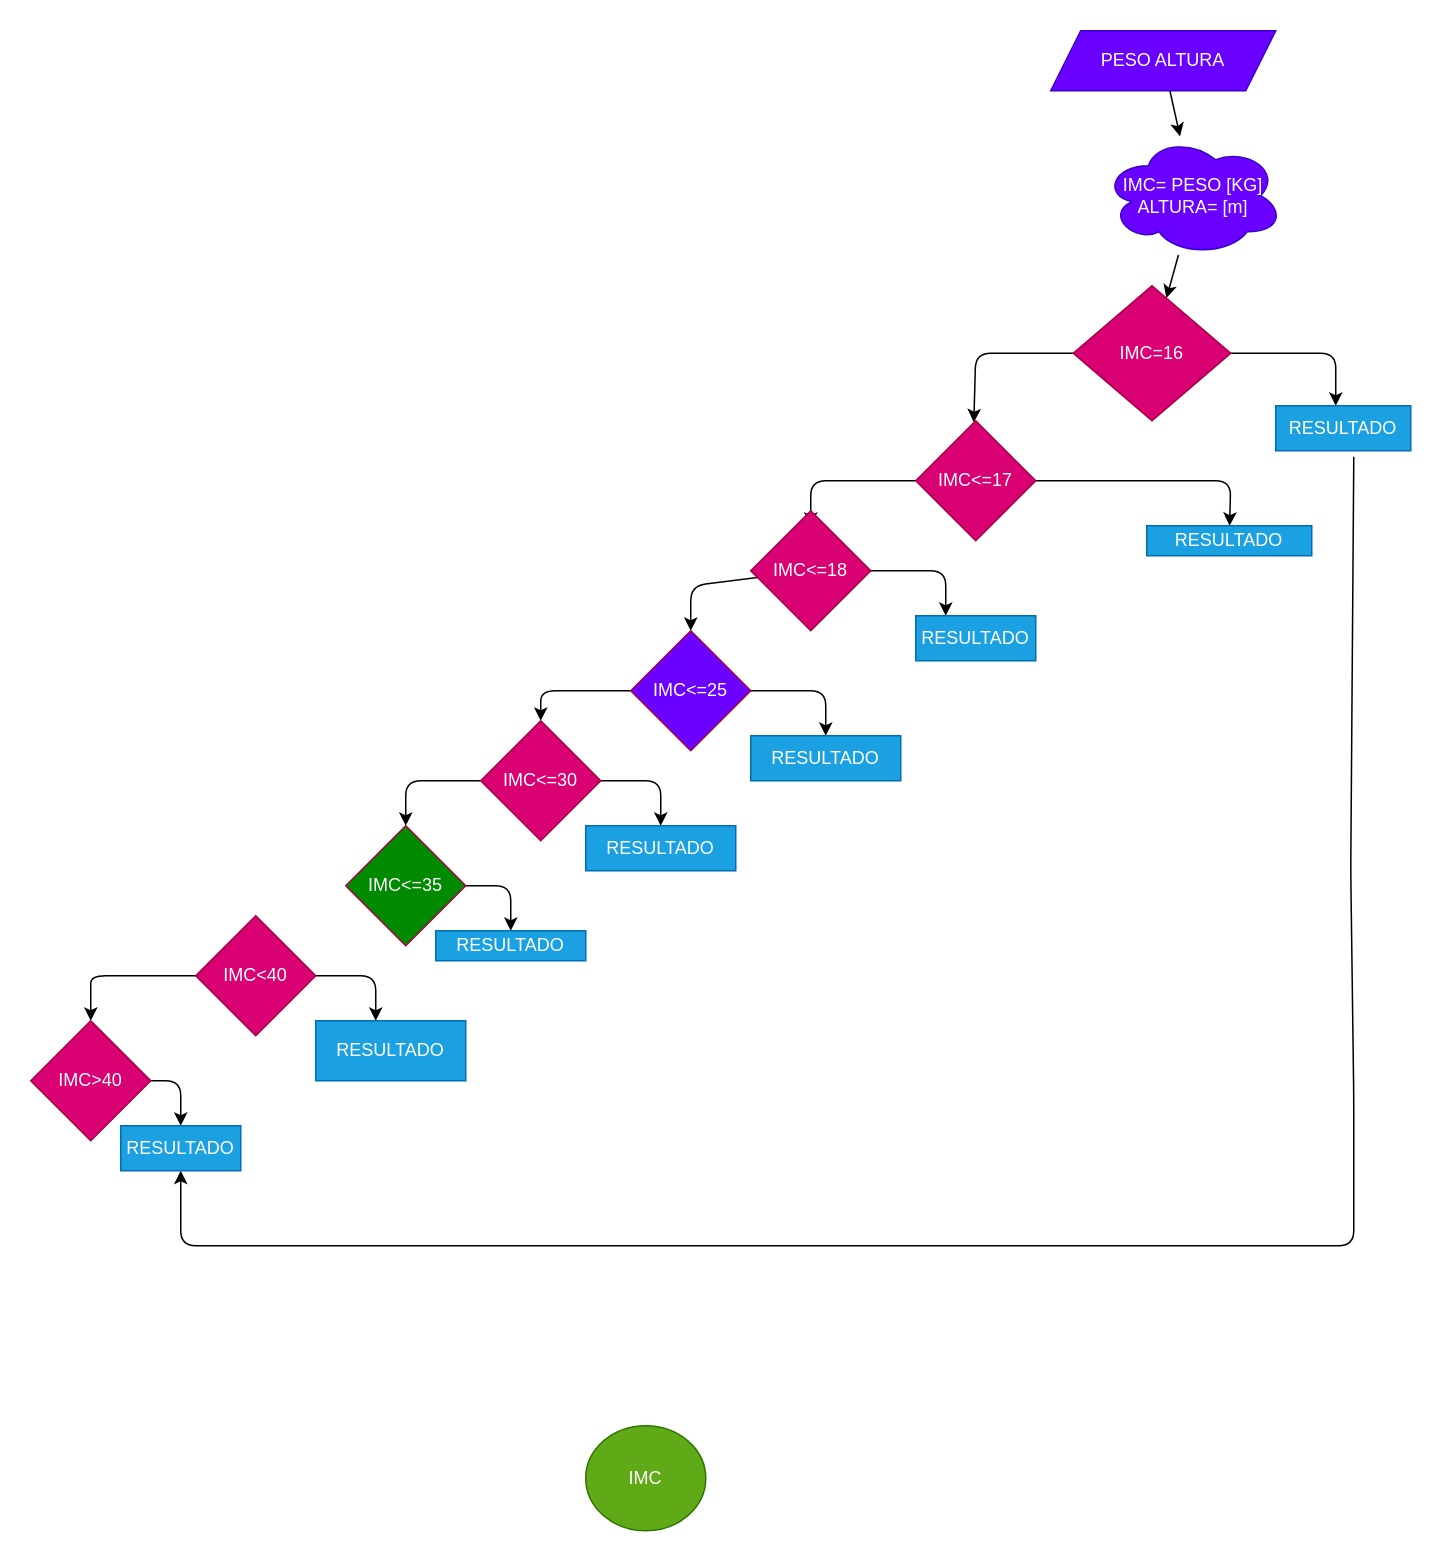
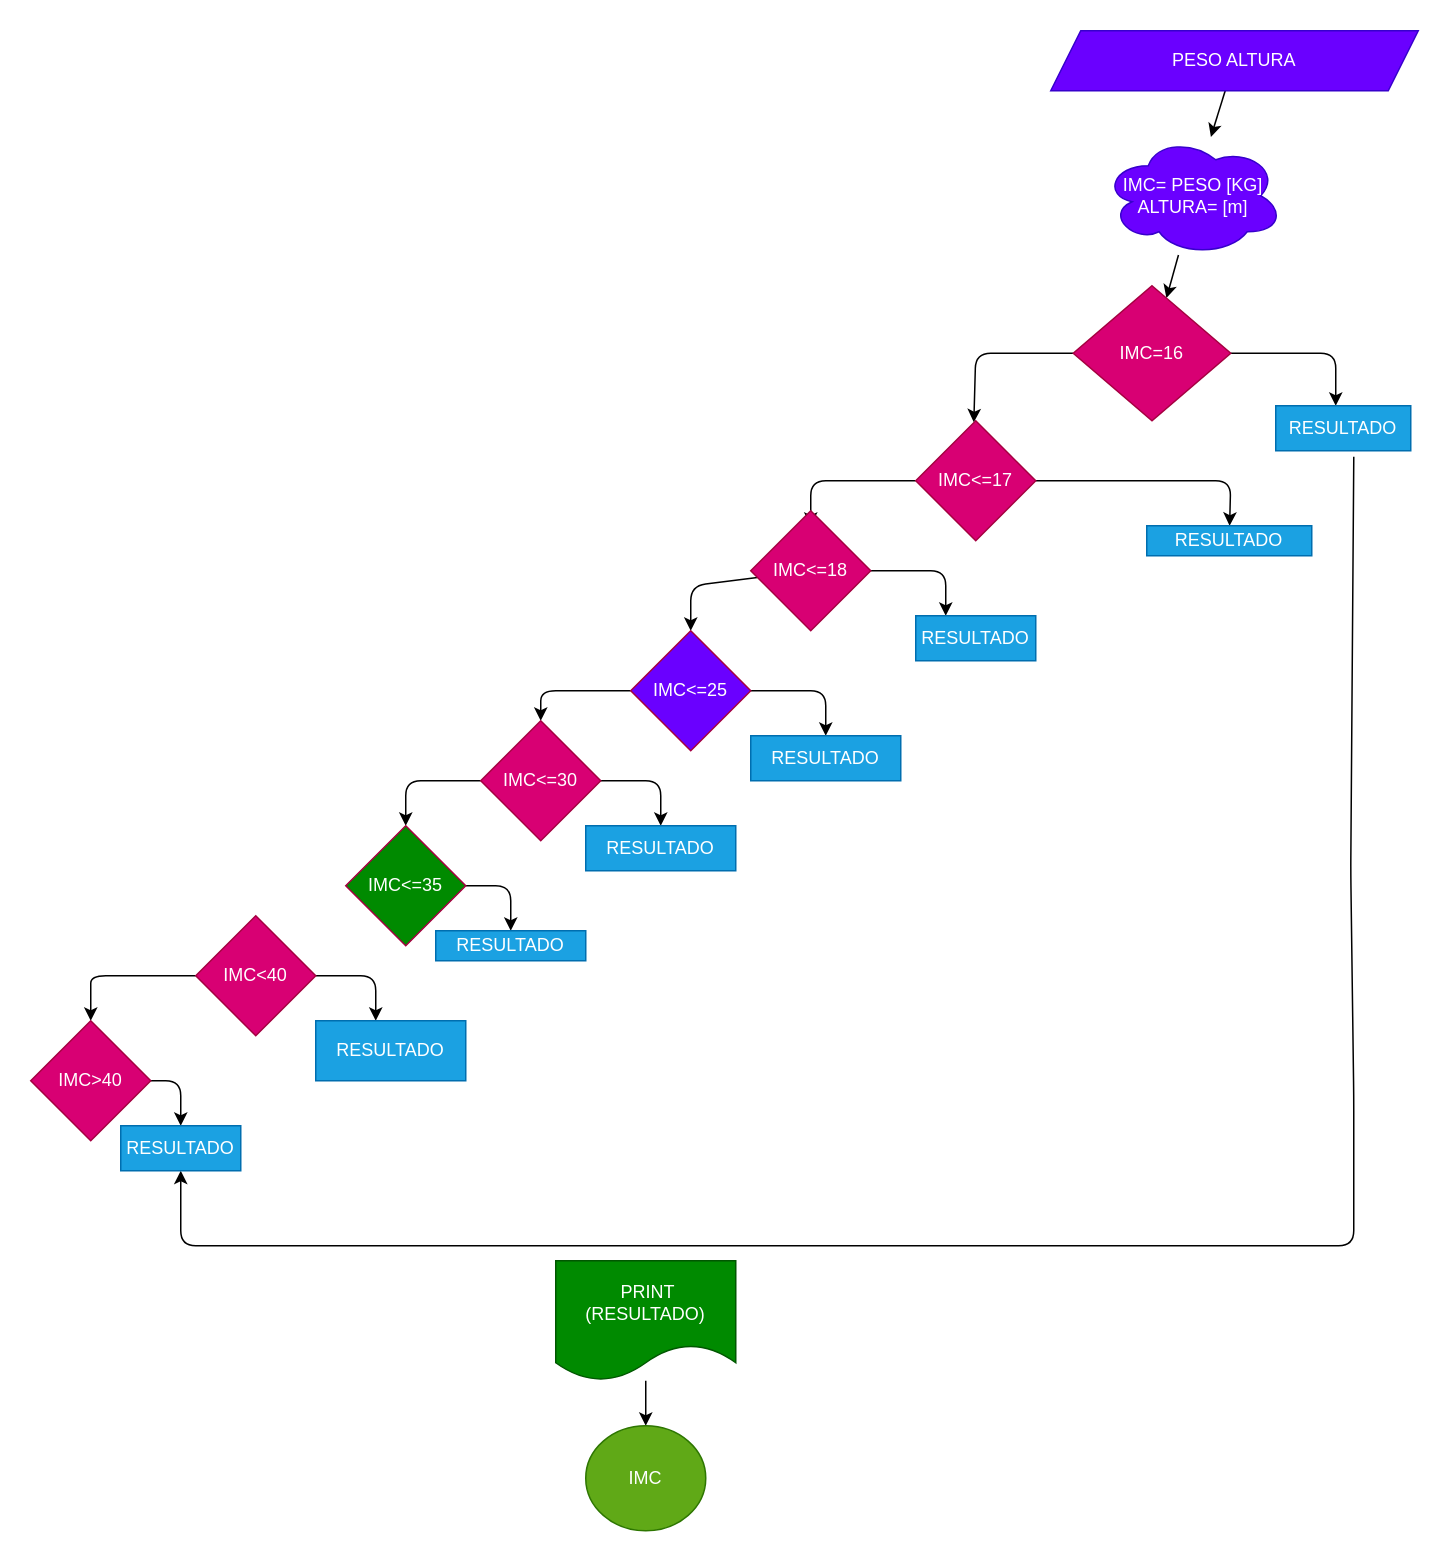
  <mxCell id="0" />
  <mxCell id="1" parent="0" />
  <mxCell id="2" value="" style="edgeStyle=none;html=1;" edge="1" parent="1" source="3" target="5"><mxGeometry relative="1" as="geometry" /></mxCell>
- <mxCell id="3" value="PESO ALTURA" style="shape=parallelogram;perimeter=parallelogramPerimeter;whiteSpace=wrap;html=1;fixedSize=1;fillColor=#6a00ff;fontColor=#ffffff;strokeColor=#3700CC;" vertex="1" parent="1"><mxGeometry x="700" y="20" width="150" height="40" as="geometry" /></mxCell>
+ <mxCell id="3" value="PESO ALTURA" style="shape=parallelogram;perimeter=parallelogramPerimeter;whiteSpace=wrap;html=1;fixedSize=1;fillColor=#6a00ff;fontColor=#ffffff;strokeColor=#3700CC;" vertex="1" parent="1"><mxGeometry x="700" y="20" width="245" height="40" as="geometry" /></mxCell>
  <mxCell id="4" value="" style="edgeStyle=none;html=1;" edge="1" parent="1" source="5" target="8"><mxGeometry relative="1" as="geometry" /></mxCell>
  <mxCell id="5" value="IMC= PESO [KG]&lt;br&gt;ALTURA= [m]" style="ellipse;shape=cloud;whiteSpace=wrap;html=1;fillColor=#6a00ff;fontColor=#ffffff;strokeColor=#3700CC;" vertex="1" parent="1"><mxGeometry x="735" y="90" width="120" height="80" as="geometry" /></mxCell>
  <mxCell id="6" value="" style="edgeStyle=none;html=1;" edge="1" parent="1" source="8"><mxGeometry relative="1" as="geometry"><mxPoint x="648.721" y="281.047" as="targetPoint" /><Array as="points"><mxPoint x="650" y="235" /></Array></mxGeometry></mxCell>
  <mxCell id="7" value="" style="edgeStyle=none;html=1;" edge="1" parent="1" source="8"><mxGeometry relative="1" as="geometry"><mxPoint x="890" y="270" as="targetPoint" /><Array as="points"><mxPoint x="890" y="235" /></Array></mxGeometry></mxCell>
  <mxCell id="8" value="IMC=16" style="rhombus;whiteSpace=wrap;html=1;fillColor=#d80073;fontColor=#ffffff;strokeColor=#A50040;" vertex="1" parent="1"><mxGeometry x="715" y="190" width="105" height="90" as="geometry" /></mxCell>
  <mxCell id="9" value="" style="edgeStyle=none;html=1;" edge="1" parent="1"><mxGeometry relative="1" as="geometry"><mxPoint x="610" y="320" as="sourcePoint" /><mxPoint x="540" y="350" as="targetPoint" /><Array as="points"><mxPoint x="540" y="320" /></Array></mxGeometry></mxCell>
  <mxCell id="10" value="" style="edgeStyle=none;html=1;" edge="1" parent="1" target="13"><mxGeometry relative="1" as="geometry"><mxPoint x="504.444" y="384.444" as="sourcePoint" /><Array as="points"><mxPoint y="390" x="460" /></Array></mxGeometry></mxCell>
  <mxCell id="11" value="" style="edgeStyle=none;html=1;" edge="1" parent="1" source="13" target="16"><mxGeometry relative="1" as="geometry"><Array as="points"><mxPoint x="360" y="460" /></Array></mxGeometry></mxCell>
  <mxCell id="12" value="" style="edgeStyle=none;html=1;" edge="1" parent="1" source="13" target="32"><mxGeometry relative="1" as="geometry"><mxPoint x="550" y="480" as="targetPoint" /><Array as="points"><mxPoint x="550" y="460" /></Array></mxGeometry></mxCell>
  <mxCell id="13" value="IMC&amp;lt;=25" style="rhombus;whiteSpace=wrap;html=1;fillColor=#6a00ff;fontColor=#ffffff;strokeColor=#A50040;" vertex="1" parent="1"><mxGeometry x="420" y="420" width="80" height="80" as="geometry" /></mxCell>
  <mxCell id="14" value="" style="edgeStyle=none;html=1;" edge="1" parent="1" source="16" target="18"><mxGeometry relative="1" as="geometry"><Array as="points"><mxPoint x="270" y="520" /></Array></mxGeometry></mxCell>
  <mxCell id="15" value="" style="edgeStyle=none;html=1;" edge="1" parent="1" source="16"><mxGeometry relative="1" as="geometry"><mxPoint x="440" y="550" as="targetPoint" /><Array as="points"><mxPoint x="440" y="520" /></Array></mxGeometry></mxCell>
  <mxCell id="16" value="IMC&amp;lt;=30" style="rhombus;whiteSpace=wrap;html=1;fillColor=#d80073;fontColor=#ffffff;strokeColor=#A50040;" vertex="1" parent="1"><mxGeometry x="320" y="480" width="80" height="80" as="geometry" /></mxCell>
  <mxCell id="17" value="" style="edgeStyle=none;html=1;" edge="1" parent="1" source="18" target="34"><mxGeometry relative="1" as="geometry"><mxPoint x="340" y="620" as="targetPoint" /><Array as="points"><mxPoint x="340" y="590" /></Array></mxGeometry></mxCell>
  <mxCell id="18" value="IMC&amp;lt;=35" style="rhombus;whiteSpace=wrap;html=1;fillColor=#008a00;fontColor=#ffffff;strokeColor=#A50040;" vertex="1" parent="1"><mxGeometry x="230" y="550" width="80" height="80" as="geometry" /></mxCell>
  <mxCell id="19" value="" style="edgeStyle=none;html=1;entryX=0.5;entryY=0;entryDx=0;entryDy=0;" edge="1" parent="1" source="21" target="23"><mxGeometry relative="1" as="geometry"><Array as="points"><mxPoint x="60" y="650" /><mxPoint x="60" y="660" /></Array></mxGeometry></mxCell>
  <mxCell id="20" value="" style="edgeStyle=none;html=1;" edge="1" parent="1" source="21"><mxGeometry relative="1" as="geometry"><mxPoint x="250" y="680" as="targetPoint" /><Array as="points"><mxPoint x="250" y="650" /></Array></mxGeometry></mxCell>
  <mxCell id="21" value="IMC&amp;lt;40" style="rhombus;whiteSpace=wrap;html=1;fillColor=#d80073;fontColor=#ffffff;strokeColor=#A50040;" vertex="1" parent="1"><mxGeometry x="130" y="610" width="80" height="80" as="geometry" /></mxCell>
  <mxCell id="22" value="" style="edgeStyle=none;html=1;" edge="1" parent="1" source="23"><mxGeometry relative="1" as="geometry"><mxPoint x="120" y="750" as="targetPoint" /><Array as="points"><mxPoint x="120" y="720" /></Array></mxGeometry></mxCell>
  <mxCell id="23" value="IMC&amp;gt;40" style="rhombus;whiteSpace=wrap;html=1;fillColor=#d80073;fontColor=#ffffff;strokeColor=#A50040;" vertex="1" parent="1"><mxGeometry x="20" y="680" width="80" height="80" as="geometry" /></mxCell>
  <mxCell id="24" value="" style="edgeStyle=none;html=1;" edge="1" parent="1" source="25" target="30"><mxGeometry relative="1" as="geometry"><Array as="points"><mxPoint x="820" y="320" /></Array></mxGeometry></mxCell>
  <mxCell id="25" value="IMC&amp;lt;=17" style="rhombus;whiteSpace=wrap;html=1;fillColor=#d80073;fontColor=#ffffff;strokeColor=#A50040;" vertex="1" parent="1"><mxGeometry x="610" y="280" width="80" height="80" as="geometry" /></mxCell>
  <mxCell id="26" value="" style="edgeStyle=none;html=1;entryX=0.25;entryY=0;entryDx=0;entryDy=0;" edge="1" parent="1" source="27" target="31"><mxGeometry relative="1" as="geometry"><Array as="points"><mxPoint x="630" y="380" /></Array></mxGeometry></mxCell>
  <mxCell id="27" value="IMC&amp;lt;=18" style="rhombus;whiteSpace=wrap;html=1;fillColor=#d80073;fontColor=#ffffff;strokeColor=#A50040;" vertex="1" parent="1"><mxGeometry x="500" y="340" width="80" height="80" as="geometry" /></mxCell>
  <mxCell id="28" value="RESULTADO" style="rounded=0;whiteSpace=wrap;html=1;fillColor=#1ba1e2;fontColor=#ffffff;strokeColor=#006EAF;" vertex="1" parent="1"><mxGeometry x="850" y="270" width="90" height="30" as="geometry" /></mxCell>
  <mxCell id="29" value="" style="edgeStyle=none;html=1;exitX=0.578;exitY=1.133;exitDx=0;exitDy=0;exitPerimeter=0;entryX=0.5;entryY=1;entryDx=0;entryDy=0;" edge="1" parent="1" source="28" target="36"><mxGeometry relative="1" as="geometry"><mxPoint x="90" y="792" as="targetPoint" /><Array as="points"><mxPoint x="900" y="580" /><mxPoint x="902" y="730" /><mxPoint x="902" y="790" /><mxPoint x="902" y="830" /><mxPoint x="650" y="830" /><mxPoint x="470" y="830" /><mxPoint x="120" y="830" /></Array></mxGeometry></mxCell>
  <mxCell id="30" value="RESULTADO" style="rounded=0;whiteSpace=wrap;html=1;fillColor=#1ba1e2;fontColor=#ffffff;strokeColor=#006EAF;" vertex="1" parent="1"><mxGeometry x="764" y="350" width="110" height="20" as="geometry" /></mxCell>
  <mxCell id="31" value="RESULTADO" style="rounded=0;whiteSpace=wrap;html=1;fillColor=#1ba1e2;fontColor=#ffffff;strokeColor=#006EAF;" vertex="1" parent="1"><mxGeometry x="610" y="410" width="80" height="30" as="geometry" /></mxCell>
  <mxCell id="32" value="RESULTADO" style="rounded=0;whiteSpace=wrap;html=1;fillColor=#1ba1e2;fontColor=#ffffff;strokeColor=#006EAF;" vertex="1" parent="1"><mxGeometry x="500" y="490" width="100" height="30" as="geometry" /></mxCell>
  <mxCell id="33" value="RESULTADO" style="rounded=0;whiteSpace=wrap;html=1;fillColor=#1ba1e2;fontColor=#ffffff;strokeColor=#006EAF;" vertex="1" parent="1"><mxGeometry x="390" y="550" width="100" height="30" as="geometry" /></mxCell>
  <mxCell id="34" value="RESULTADO" style="rounded=0;whiteSpace=wrap;html=1;fillColor=#1ba1e2;fontColor=#ffffff;strokeColor=#006EAF;" vertex="1" parent="1"><mxGeometry x="290" y="620" width="100" height="20" as="geometry" /></mxCell>
  <mxCell id="35" value="RESULTADO" style="rounded=0;whiteSpace=wrap;html=1;fillColor=#1ba1e2;fontColor=#ffffff;strokeColor=#006EAF;" vertex="1" parent="1"><mxGeometry x="210" y="680" width="100" height="40" as="geometry" /></mxCell>
  <mxCell id="36" value="RESULTADO" style="rounded=0;whiteSpace=wrap;html=1;fillColor=#1ba1e2;fontColor=#ffffff;strokeColor=#006EAF;" vertex="1" parent="1"><mxGeometry x="80" y="750" width="80" height="30" as="geometry" /></mxCell>
+ <mxCell id="37" value="" style="edgeStyle=none;html=1;" edge="1" parent="1" source="38" target="39"><mxGeometry relative="1" as="geometry" /></mxCell>
+ <mxCell id="38" value="&amp;nbsp;PRINT&lt;br&gt;(RESULTADO)" style="shape=document;whiteSpace=wrap;html=1;boundedLbl=1;fillColor=#008a00;fontColor=#ffffff;strokeColor=#005700;" vertex="1" parent="1"><mxGeometry x="370" y="840" width="120" height="80" as="geometry" /></mxCell>
  <mxCell id="39" value="IMC" style="ellipse;whiteSpace=wrap;html=1;fillColor=#60a917;fontColor=#ffffff;strokeColor=#2D7600;" vertex="1" parent="1"><mxGeometry x="390" y="950" width="80" height="70" as="geometry" /></mxCell>
